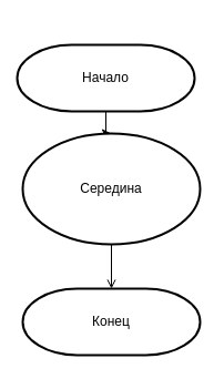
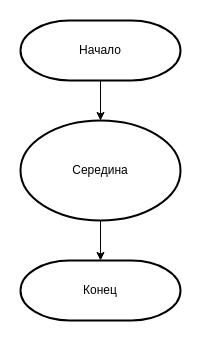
  <mxCell id="0" />
  <mxCell id="1" parent="0" />
  <mxCell id="2" value="" style="edgeStyle=orthogonalEdgeStyle;rounded=0;orthogonalLoop=1;jettySize=auto;html=1;" edge="1" parent="1" source="3" target="6"><mxGeometry relative="1" as="geometry" /></mxCell>
- <mxCell id="3" value="Начало" style="strokeWidth=2;html=1;shape=mxgraph.flowchart.terminator;whiteSpace=wrap;" vertex="1" parent="1"><mxGeometry x="15" y="40" width="160" height="60" as="geometry" /></mxCell>
+ <mxCell id="3" value="Начало" style="strokeWidth=2;html=1;shape=mxgraph.flowchart.terminator;whiteSpace=wrap;" vertex="1" parent="1"><mxGeometry x="20" y="20" width="160" height="60" as="geometry" /></mxCell>
  <mxCell id="4" value="Конец" style="strokeWidth=2;html=1;shape=mxgraph.flowchart.terminator;whiteSpace=wrap;" vertex="1" parent="1"><mxGeometry x="20" y="260" width="160" height="60" as="geometry" /></mxCell>
- <mxCell id="5" value="" style="edgeStyle=orthogonalEdgeStyle;rounded=0;orthogonalLoop=1;jettySize=auto;html=1;endArrow=open;" edge="1" parent="1" source="6" target="4"><mxGeometry relative="1" as="geometry" /></mxCell>
+ <mxCell id="5" value="" style="edgeStyle=orthogonalEdgeStyle;rounded=0;orthogonalLoop=1;jettySize=auto;html=1;" edge="1" parent="1" source="6" target="4"><mxGeometry relative="1" as="geometry" /></mxCell>
  <mxCell id="6" value="Середина" style="ellipse;whiteSpace=wrap;html=1;absoluteArcSize=1;arcSize=14;strokeWidth=2;" vertex="1" parent="1"><mxGeometry x="20" y="120" width="160" height="100" as="geometry" /></mxCell>
